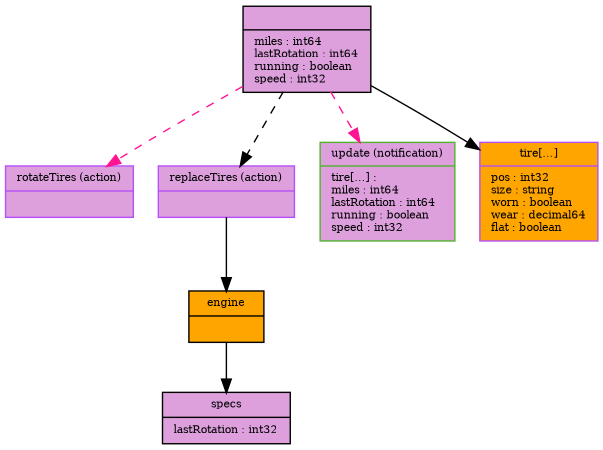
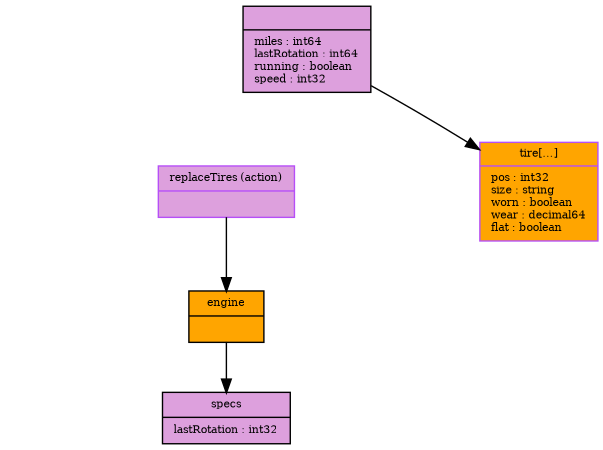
  digraph {
    fontname="DejaVu Serif"
    fontsize=8
    node [fillcolor=plum fontname="DejaVu Serif" fontsize=8 shape=record style=filled]
    edge [color=black fontname="DejaVu Serif" fontsize=8]
    n1 [label="{|miles : int64\llastRotation : int64\lrunning : boolean\lspeed : int32\l}"]
-   n2 [color="#b64ff7" label="{rotateTires (action)|}"]
    n3 [color="#b64ff7" label="{replaceTires (action)|}"]
-   n4 [color="#4fb32e" label="{update (notification)|tire[…] : \lmiles : int64\llastRotation : int64\lrunning : boolean\lspeed : int32\l}"]
    n5 [color="#b64ff7" fillcolor=orange label="{tire[…]|pos : int32\lsize : string\lworn : boolean\lwear : decimal64\lflat : boolean\l}"]
    n6 [fillcolor=orange label="{engine|}"]
    n7 [label="{specs|lastRotation : int32\l}"]
-   n1 -> n2 [color=deeppink style=dashed]
-   n1 -> n3 [style=dashed]
-   n1 -> n4 [color=deeppink style=dashed]
    n1 -> n5
    n3 -> n6
    n6 -> n7
  }
